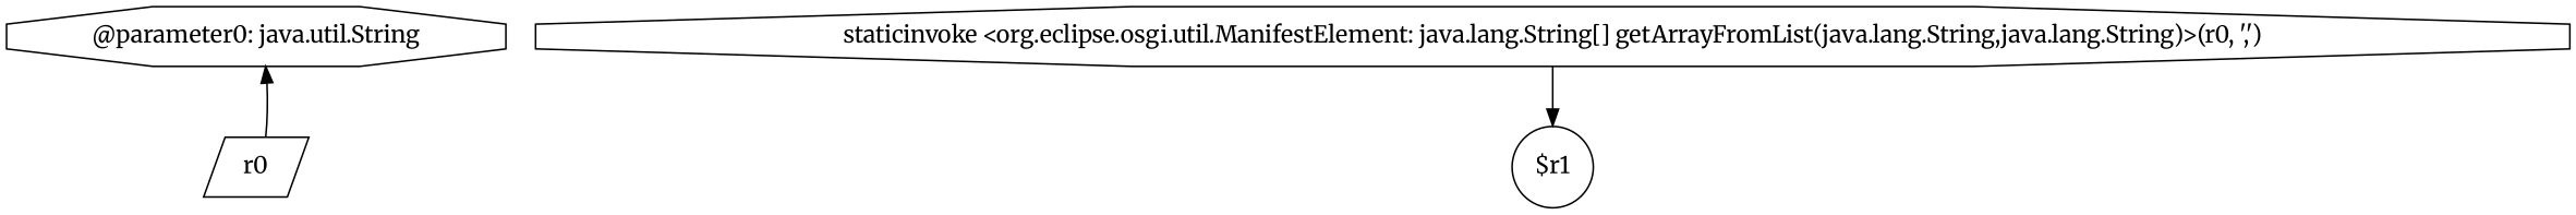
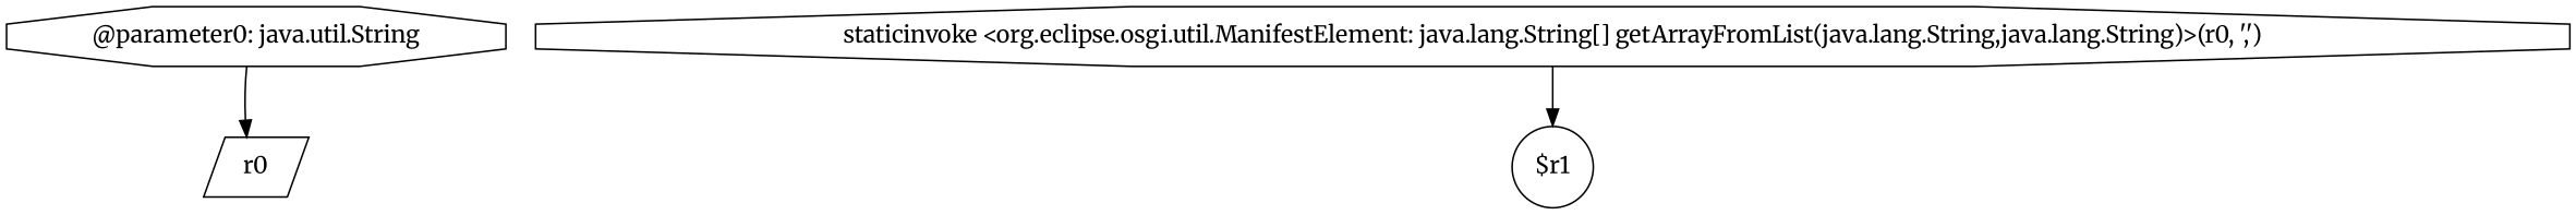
  digraph {
    fontname=Merriweather
    node [fontname=Merriweather shape=octagon]
    edge [fontname=Merriweather]
    n1 [label="@parameter0: java.util.String"]
    n2 [label=r0 shape=parallelogram]
    n3 [label="staticinvoke <org.eclipse.osgi.util.ManifestElement: java.lang.String[] getArrayFromList(java.lang.String,java.lang.String)>(r0, ',')"]
    n4 [label="$r1" shape=circle]
-   n2 -> n1
+   n1 -> n2
    n3 -> n4
  }
